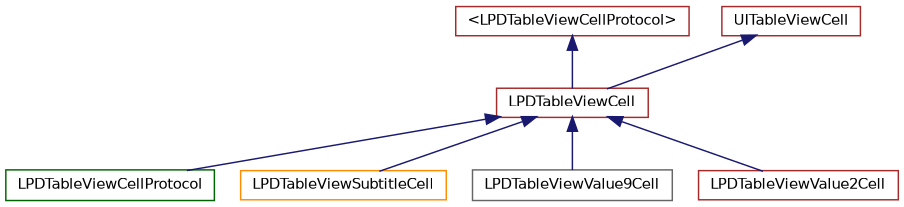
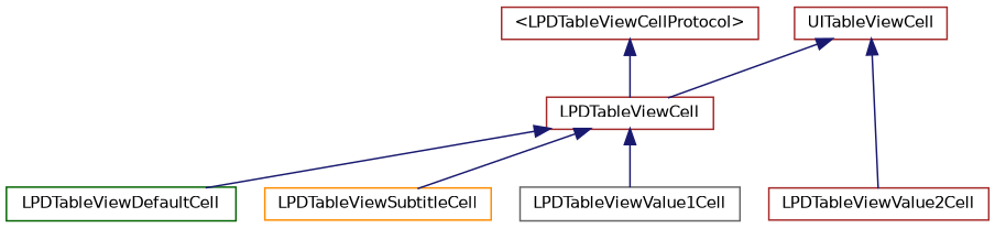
  digraph {
    rankdir=TB
    node [color=brown fillcolor=white fontname=Helvetica fontsize=10 shape=record style=filled]
    edge [color=midnightblue dir=back fontname=Helvetica fontsize=10 labelfontname=Helvetica labelfontsize=10 style=solid]
    n1 [height=0.2 label="\<LPDTableViewCellProtocol\>" width=0.4]
    n2 [height=0.2 label=LPDTableViewCell width=0.4]
-   n3 [color=darkgreen height=0.2 label=LPDTableViewCellProtocol width=0.4]
+   n3 [color=darkgreen height=0.2 label=LPDTableViewDefaultCell width=0.4]
    n4 [color=darkorange height=0.2 label=LPDTableViewSubtitleCell width=0.4]
-   n5 [color=gray40 height=0.2 label=LPDTableViewValue9Cell width=0.4]
+   n5 [color=gray40 height=0.2 label=LPDTableViewValue1Cell width=0.4]
    n6 [height=0.2 label=LPDTableViewValue2Cell width=0.4]
    n7 [height=0.2 label=UITableViewCell width=0.4]
    n1 -> n2
    n2 -> n3
    n2 -> n4
    n2 -> n5
-   n2 -> n6
+   n7 -> n6
    n7 -> n2
  }
